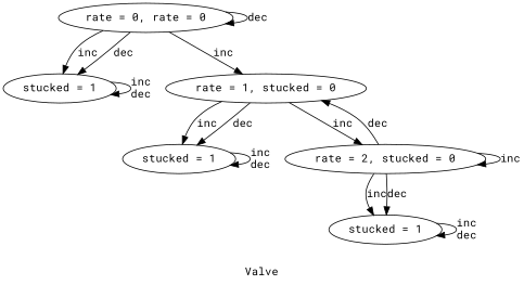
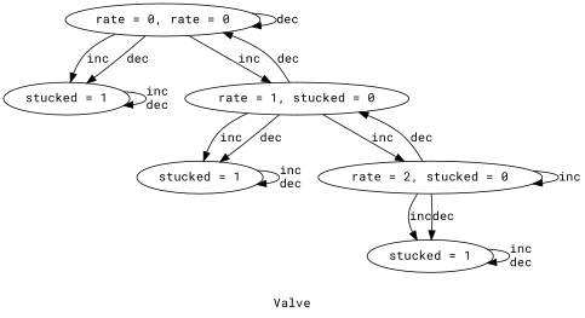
  digraph {
    fontname="Roboto Mono"
    label=Valve
    node [fontname="Roboto Mono"]
    edge [fontname="Roboto Mono"]
    n1 [label="rate = 0, rate = 0"]
    n2 [label="stucked = 1"]
    n3 [label="rate = 1, stucked = 0"]
    n4 [label="stucked = 1"]
    n5 [label="rate = 2, stucked = 0"]
    n6 [label="stucked = 1"]
    n1 -> n1 [label=dec]
    n1 -> n2 [label=inc]
    n1 -> n2 [label=dec]
    n1 -> n3 [label=inc]
    n2 -> n2 [label="inc\ndec"]
+   n3 -> n1 [label=dec]
    n3 -> n4 [label=inc]
    n3 -> n4 [label=dec]
    n3 -> n5 [label=inc]
    n4 -> n4 [label="inc\ndec"]
    n5 -> n3 [label=dec]
    n5 -> n5 [label=inc]
    n5 -> n6 [label=inc]
    n5 -> n6 [label=dec]
    n6 -> n6 [label="inc\ndec"]
  }
